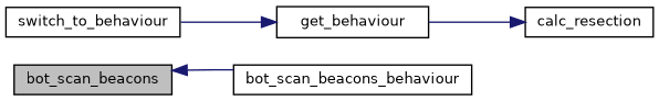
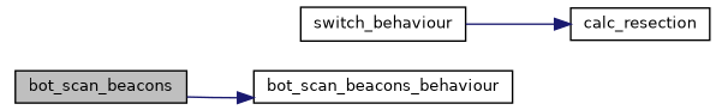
  digraph {
    rankdir=LR
    node [color=black fillcolor=white fontname=Helvetica fontsize=10 shape=record style=filled]
    edge [color=midnightblue fontname=Helvetica fontsize=10 labelfontname=Helvetica labelfontsize=10 style=solid]
    n1 [fillcolor=grey75 fontcolor=black height=0.2 label=bot_scan_beacons width=0.4]
    n2 [height=0.2 label=bot_scan_beacons_behaviour width=0.4]
-   n3 [height=0.2 label=switch_to_behaviour width=0.4]
-   n4 [height=0.2 label=get_behaviour width=0.4]
+   n4 [height=0.2 label=switch_behaviour width=0.4]
    n5 [height=0.2 label=calc_resection width=0.4]
-   n2 -> n1
-   n3 -> n4
+   n1 -> n2
    n4 -> n5
  }
